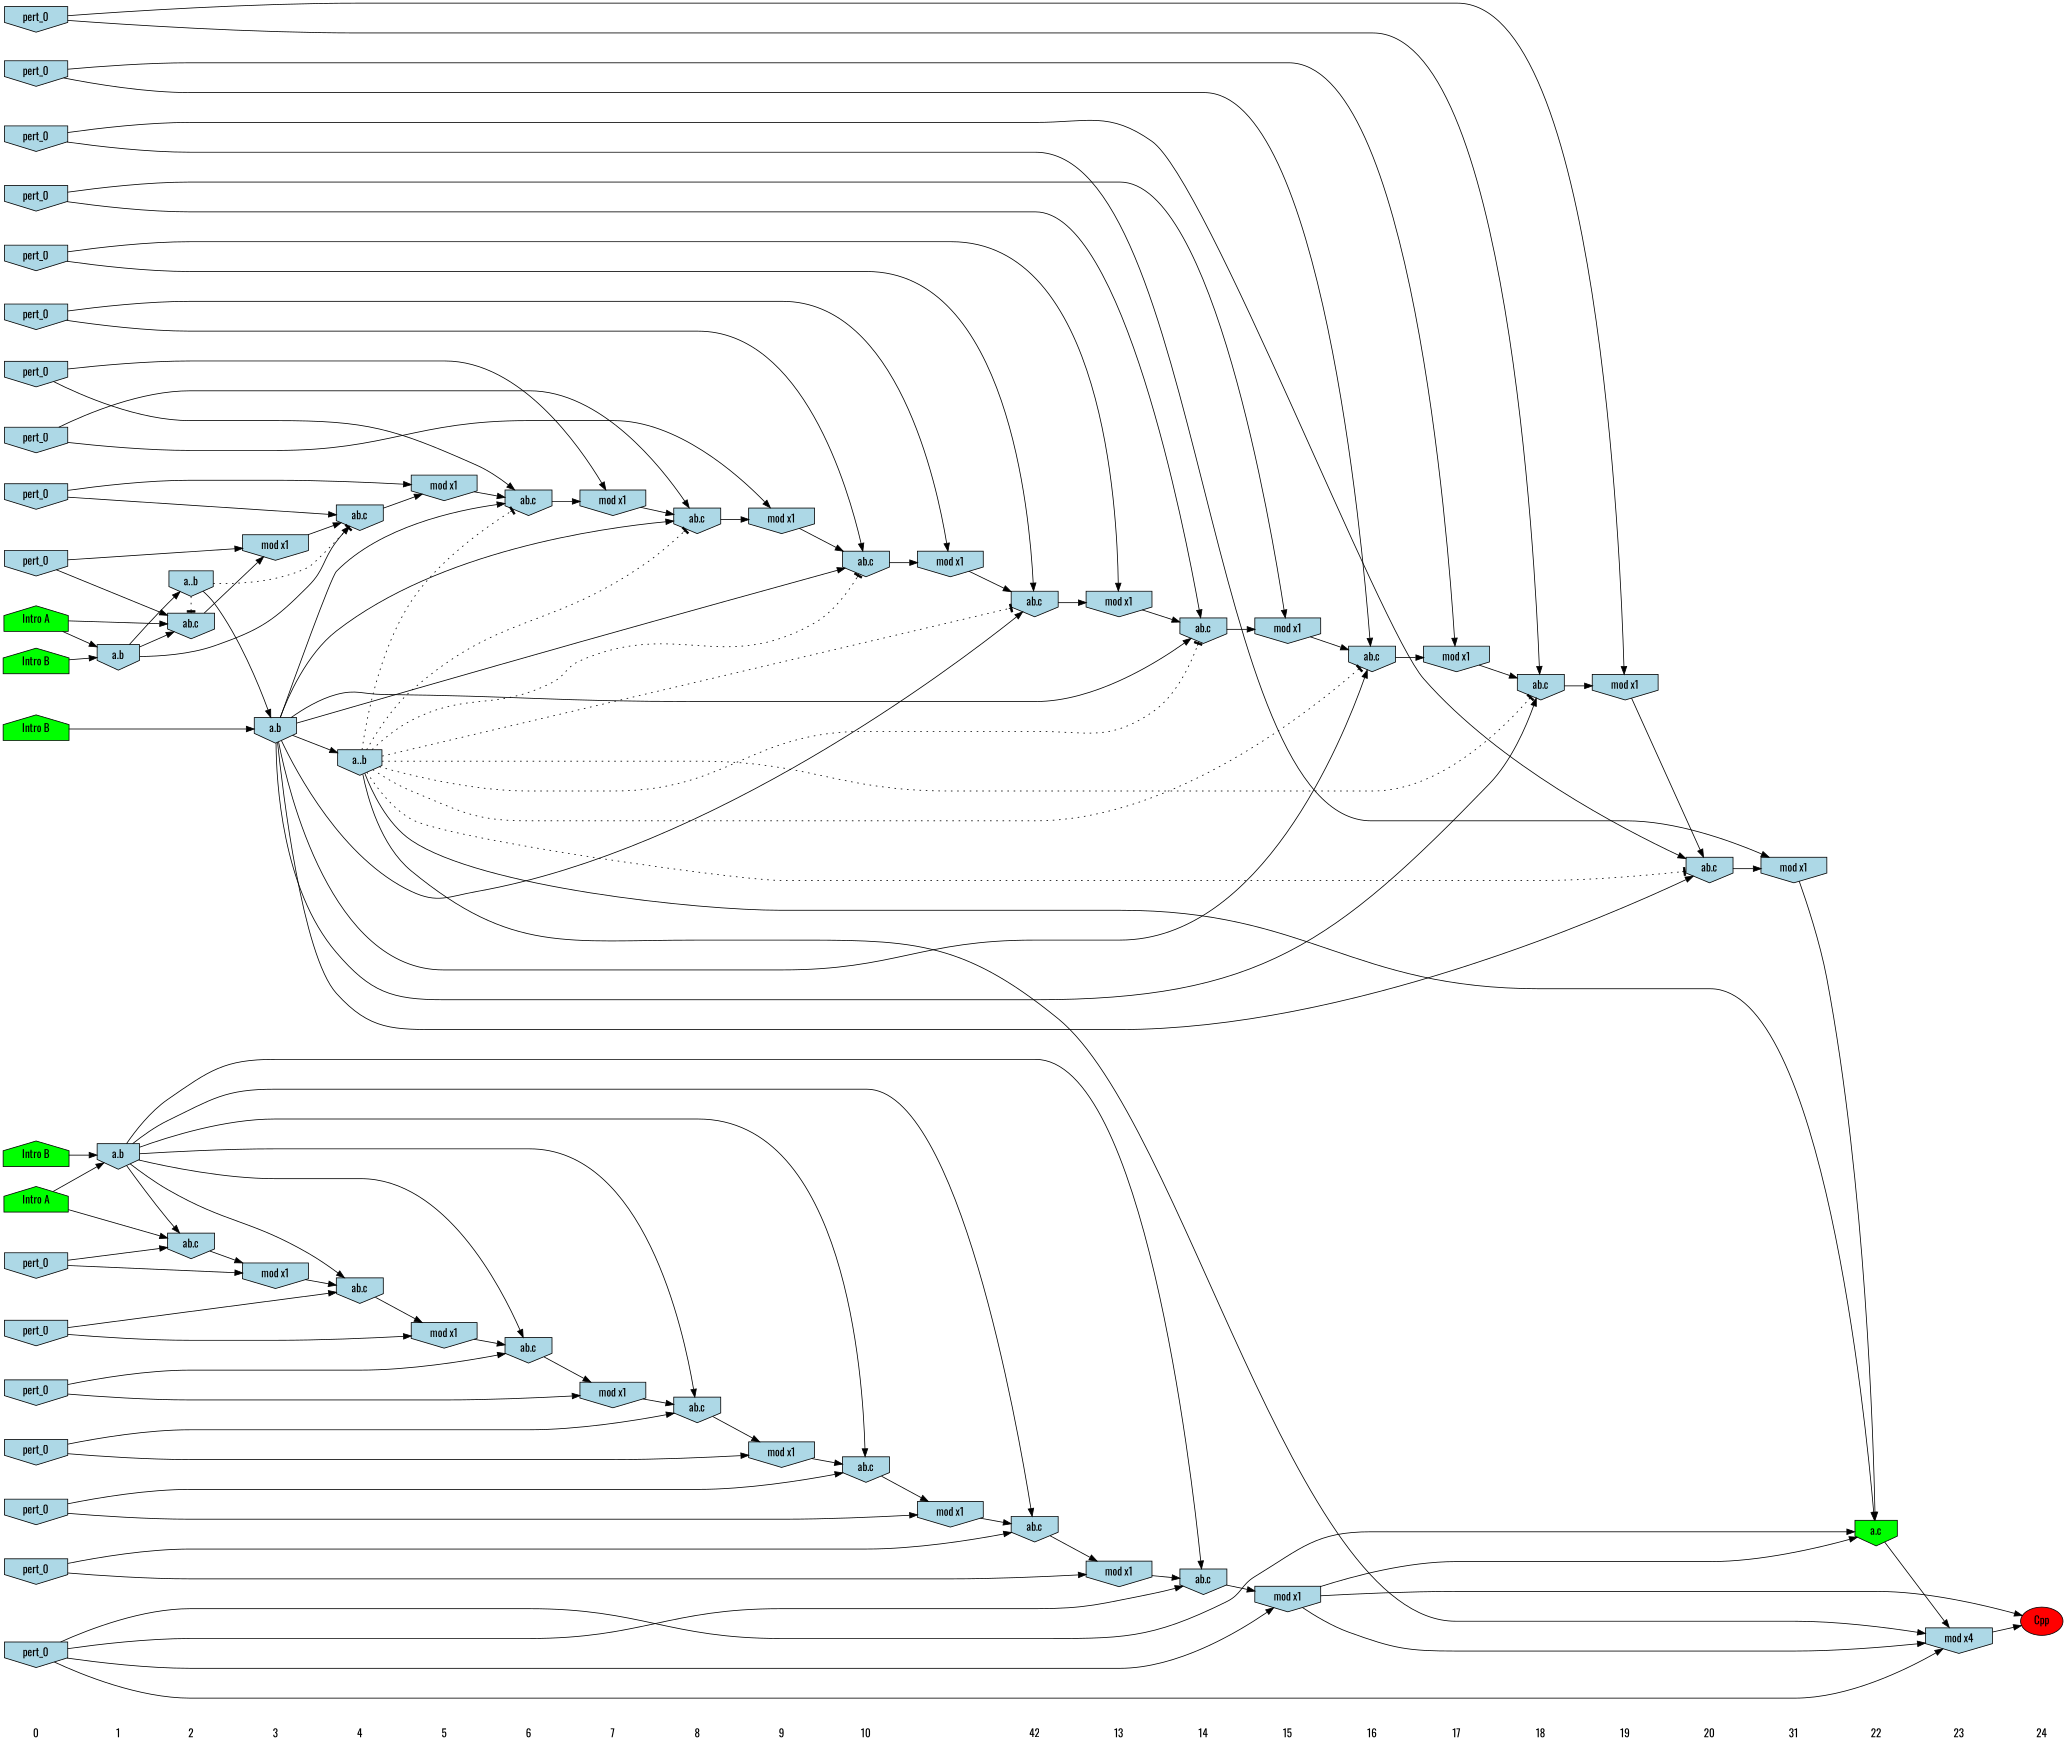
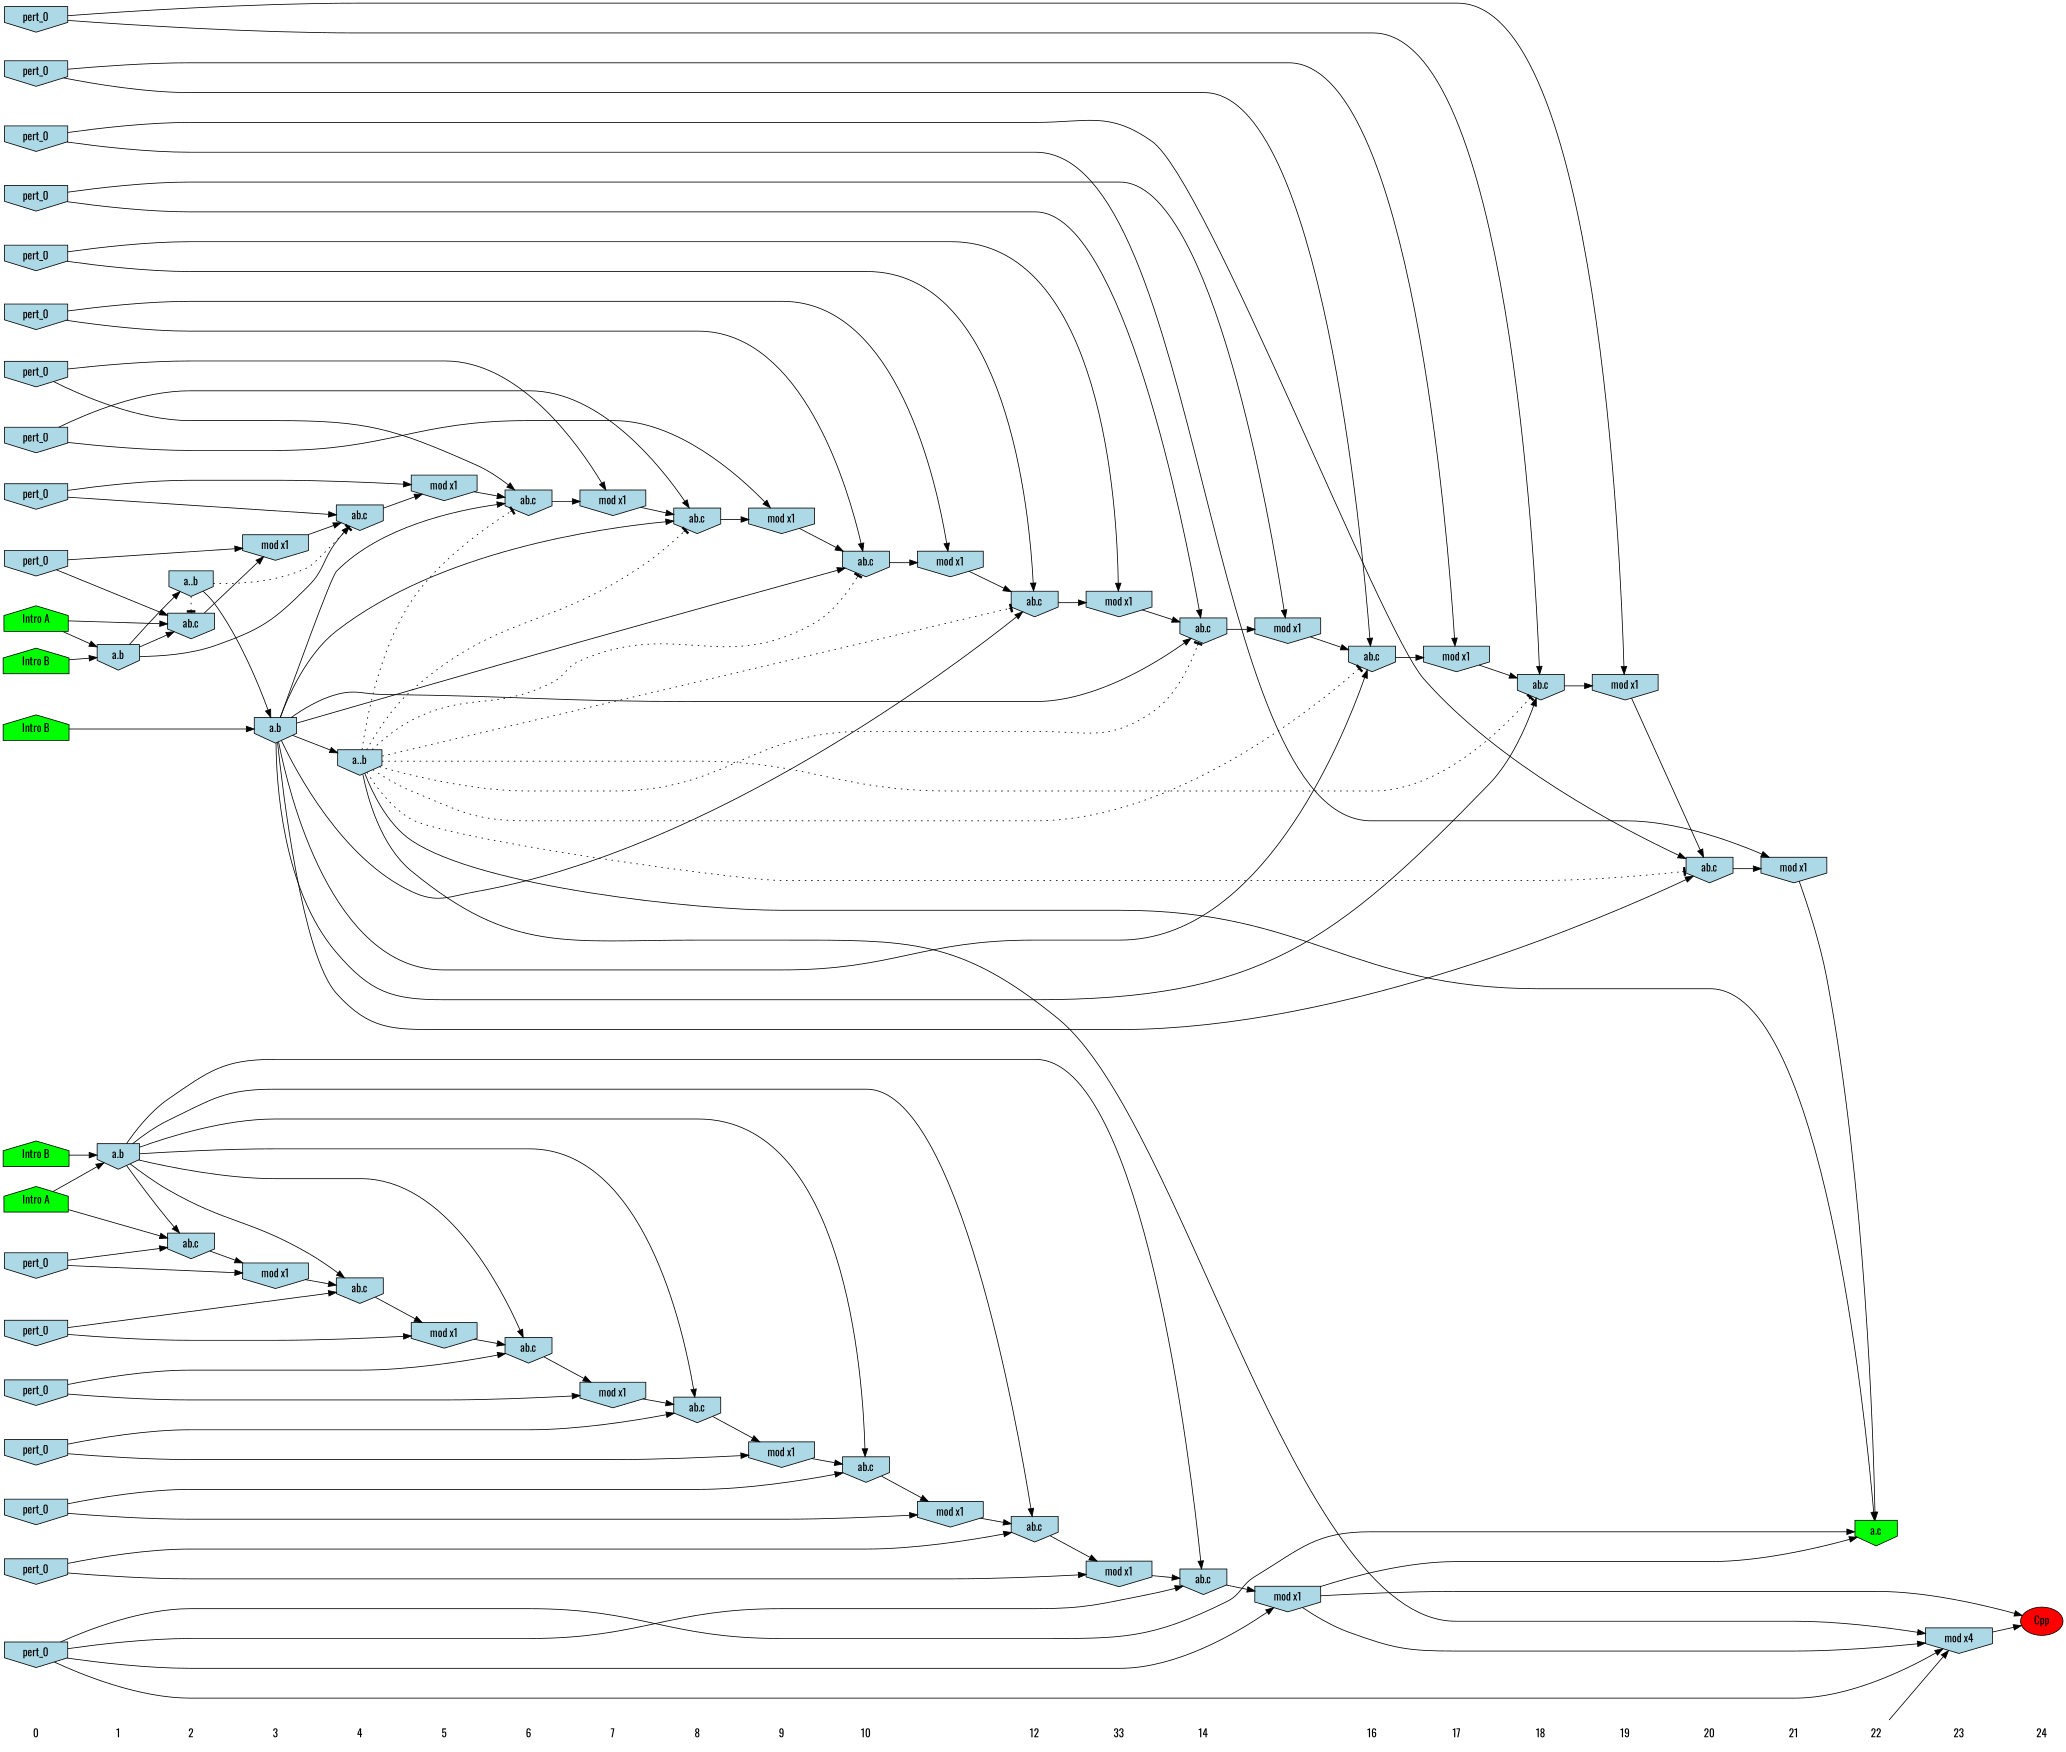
  digraph {
    fontname=Oswald
    rankdir=LR
    ranksep=.5
    node [fontname=Oswald shape=invhouse fillcolor=lightblue style=filled]
    edge [fontname=Oswald]
    0 [shape=plaintext fillcolor="" style=""]
    n2 [fillcolor=green label="Intro B" shape=house]
    n3 [fillcolor=green label="Intro B" shape=house]
    n4 [fillcolor=green label="Intro A" shape=house]
    n5 [fillcolor=green label="Intro A" shape=house]
    n6 [fillcolor=green label="Intro B" shape=house]
    n7 [label=pert_0]
    n8 [label=pert_0]
    n9 [label=pert_0]
    n10 [label=pert_0]
    n11 [label=pert_0]
    n12 [label=pert_0]
    n13 [label=pert_0]
    n14 [label=pert_0]
    n15 [label=pert_0]
    n16 [label=pert_0]
    n17 [label=pert_0]
    n18 [label=pert_0]
    n19 [label=pert_0]
    n20 [label=pert_0]
    n21 [label=pert_0]
    n22 [label=pert_0]
    n23 [label=pert_0]
    1 [shape=plaintext fillcolor="" style=""]
    n25 [label="a.b"]
    n26 [label="a.b"]
    2 [shape=plaintext fillcolor="" style=""]
    n28 [label="ab.c"]
    n29 [label="ab.c"]
    n30 [label="a..b"]
    3 [shape=plaintext fillcolor="" style=""]
    n32 [label="mod x1"]
    n33 [label="a.b"]
    n34 [label="mod x1"]
    4 [shape=plaintext fillcolor="" style=""]
    n36 [label="ab.c"]
    n37 [label="ab.c"]
    n38 [label="a..b"]
    5 [shape=plaintext fillcolor="" style=""]
    n40 [label="mod x1"]
    n41 [label="mod x1"]
    6 [shape=plaintext fillcolor="" style=""]
    n43 [label="ab.c"]
    n44 [label="ab.c"]
    7 [shape=plaintext fillcolor="" style=""]
    n46 [label="mod x1"]
    n47 [label="mod x1"]
    8 [shape=plaintext fillcolor="" style=""]
    n49 [label="ab.c"]
    n50 [label="ab.c"]
    9 [shape=plaintext fillcolor="" style=""]
    n52 [label="mod x1"]
    n53 [label="mod x1"]
    10 [shape=plaintext fillcolor="" style=""]
    n55 [label="ab.c"]
    n56 [label="ab.c"]
    n57 [label="mod x1"]
    n58 [label="mod x1"]
-   12 [shape=plaintext label=42 fillcolor="" style=""]
+   12 [shape=plaintext fillcolor="" style=""]
    n60 [label="ab.c"]
    n61 [label="ab.c"]
-   13 [shape=plaintext fillcolor="" style=""]
+   13 [shape=plaintext label=33 fillcolor="" style=""]
    n63 [label="mod x1"]
    n64 [label="mod x1"]
    14 [shape=plaintext fillcolor="" style=""]
    n66 [label="ab.c"]
    n67 [label="ab.c"]
-   15 [shape=plaintext fillcolor="" style=""]
    n69 [label="mod x1"]
    n70 [label="mod x1"]
    16 [shape=plaintext fillcolor="" style=""]
    n72 [label="ab.c"]
    17 [shape=plaintext fillcolor="" style=""]
    n74 [label="mod x1"]
    18 [shape=plaintext fillcolor="" style=""]
    n76 [label="ab.c"]
    19 [shape=plaintext fillcolor="" style=""]
    n78 [label="mod x1"]
    20 [shape=plaintext fillcolor="" style=""]
    n80 [label="ab.c"]
-   21 [shape=plaintext label=31 fillcolor="" style=""]
+   21 [shape=plaintext fillcolor="" style=""]
    n82 [label="mod x1"]
    22 [shape=plaintext fillcolor="" style=""]
    n84 [fillcolor=green label="a.c"]
    23 [shape=plaintext fillcolor="" style=""]
    n86 [label="mod x4"]
    24 [shape=plaintext fillcolor="" style=""]
    n88 [fillcolor=red label=Cpp shape=""]
    subgraph sub_1 {
      rank=same
      0
      n2
      n3
      n4
      n5
      n6
      n7
      n8
      n9
      n10
      n11
      n12
      n13
      n14
      n15
      n16
      n17
      n18
      n19
      n20
      n21
      n22
      n23
    }
    subgraph sub_2 {
      rank=same
      1
      n25
      n26
    }
    subgraph sub_3 {
      rank=same
      2
      n28
      n29
      n30
    }
    subgraph sub_4 {
      rank=same
      3
      n32
      n33
      n34
    }
    subgraph sub_5 {
      rank=same
      4
      n36
      n37
      n38
    }
    subgraph sub_6 {
      rank=same
      5
      n40
      n41
    }
    subgraph sub_7 {
      rank=same
      6
      n43
      n44
    }
    subgraph sub_8 {
      rank=same
      7
      n46
      n47
    }
    subgraph sub_9 {
      rank=same
      8
      n49
      n50
    }
    subgraph sub_10 {
      rank=same
      9
      n52
      n53
    }
    subgraph sub_11 {
      rank=same
      10
      n55
      n56
    }
    subgraph sub_12 {
      rank=same
      n57
      n58
    }
    subgraph sub_13 {
      rank=same
      12
      n60
      n61
    }
    subgraph sub_14 {
      rank=same
      13
      n63
      n64
    }
    subgraph sub_15 {
      rank=same
      14
      n66
      n67
    }
    subgraph sub_16 {
      rank=same
-     15
      n69
      n70
    }
    subgraph sub_17 {
      rank=same
      16
      n72
    }
    subgraph sub_18 {
      rank=same
      17
      n74
    }
    subgraph sub_19 {
      rank=same
      18
      n76
    }
    subgraph sub_20 {
      rank=same
      19
      n78
    }
    subgraph sub_21 {
      rank=same
      20
      n80
    }
    subgraph sub_22 {
      rank=same
      21
      n82
    }
    subgraph sub_23 {
      rank=same
      22
      n84
    }
    subgraph sub_24 {
      rank=same
      23
      n86
    }
    subgraph sub_25 {
      rank=same
      24
      n88
    }
    0 -> 1 [style=invis]
    n2 -> n26
    n3 -> n25
    n4 -> n26
    n4 -> n29
    n5 -> n25
    n5 -> n28
    n6 -> n33
    n7 -> n44
    n7 -> n47
    n8 -> n55
    n8 -> n57
    n9 -> n37
    n9 -> n41
    n10 -> n76
    n10 -> n78
    n11 -> n50
    n11 -> n53
    n12 -> n72
    n12 -> n74
    n13 -> n49
    n13 -> n52
    n14 -> n61
    n14 -> n64
    n15 -> n29
    n15 -> n34
    n16 -> n60
    n16 -> n63
    n17 -> n66
    n17 -> n69
    n18 -> n67
    n18 -> n70
    n18 -> n84
    n18 -> n86
    n19 -> n56
    n19 -> n58
    n20 -> n28
    n20 -> n32
    n21 -> n80
    n21 -> n82
    n22 -> n36
    n22 -> n40
    n23 -> n43
    n23 -> n46
    1 -> 2 [style=invis]
    n25 -> n28
    n25 -> n30
    n25 -> n36
    n26 -> n29
    n26 -> n37
    n26 -> n44
    n26 -> n50
    n26 -> n56
    n26 -> n61
    n26 -> n67
    2 -> 3 [style=invis]
    n28 -> n32
    n29 -> n34
    n30 -> n28 [arrowhead=tee style=dotted]
    n30 -> n33
    n30 -> n36 [arrowhead=tee style=dotted]
    3 -> 4 [style=invis]
    n32 -> n36
    n33 -> n38
    n33 -> n43
    n33 -> n49
    n33 -> n55
    n33 -> n60
    n33 -> n66
    n33 -> n72
    n33 -> n76
    n33 -> n80
    n34 -> n37
    4 -> 5 [style=invis]
    n36 -> n40
    n37 -> n41
    n38 -> n43 [arrowhead=tee style=dotted]
    n38 -> n49 [arrowhead=tee style=dotted]
    n38 -> n55 [arrowhead=tee style=dotted]
    n38 -> n60 [arrowhead=tee style=dotted]
    n38 -> n66 [arrowhead=tee style=dotted]
    n38 -> n72 [arrowhead=tee style=dotted]
    n38 -> n76 [arrowhead=tee style=dotted]
    n38 -> n80 [arrowhead=tee style=dotted]
    n38 -> n84
    n38 -> n86
    5 -> 6 [style=invis]
    n40 -> n43
    n41 -> n44
    6 -> 7 [style=invis]
    n43 -> n46
    n44 -> n47
    7 -> 8 [style=invis]
    n46 -> n49
    n47 -> n50
    8 -> 9 [style=invis]
    n49 -> n52
    n50 -> n53
    9 -> 10 [style=invis]
    n52 -> n55
    n53 -> n56
    n55 -> n57
    n56 -> n58
    n57 -> n60
    n58 -> n61
    12 -> 13 [style=invis]
    n60 -> n63
    n61 -> n64
    13 -> 14 [style=invis]
    n63 -> n66
    n64 -> n67
-   14 -> 15 [style=invis]
    n66 -> n69
    n67 -> n70
-   15 -> 16 [style=invis]
    n69 -> n72
    n70 -> n84
    n70 -> n86
    n70 -> n88
    16 -> 17 [style=invis]
    n72 -> n74
    17 -> 18 [style=invis]
    n74 -> n76
    18 -> 19 [style=invis]
    n76 -> n78
    19 -> 20 [style=invis]
    n78 -> n80
    20 -> 21 [style=invis]
    n80 -> n82
    21 -> 22 [style=invis]
    n82 -> n84
    22 -> 23 [style=invis]
-   n84 -> n86
+   22 -> n86
    23 -> 24 [style=invis]
    n86 -> n88
  }
